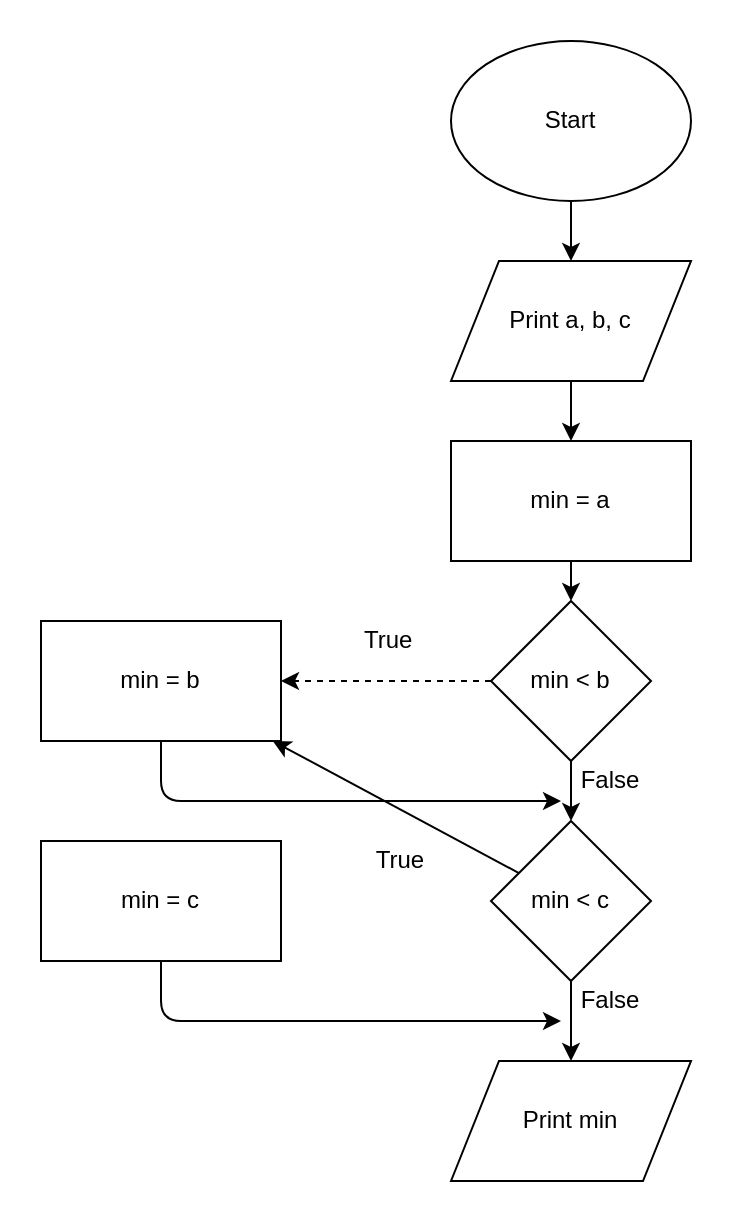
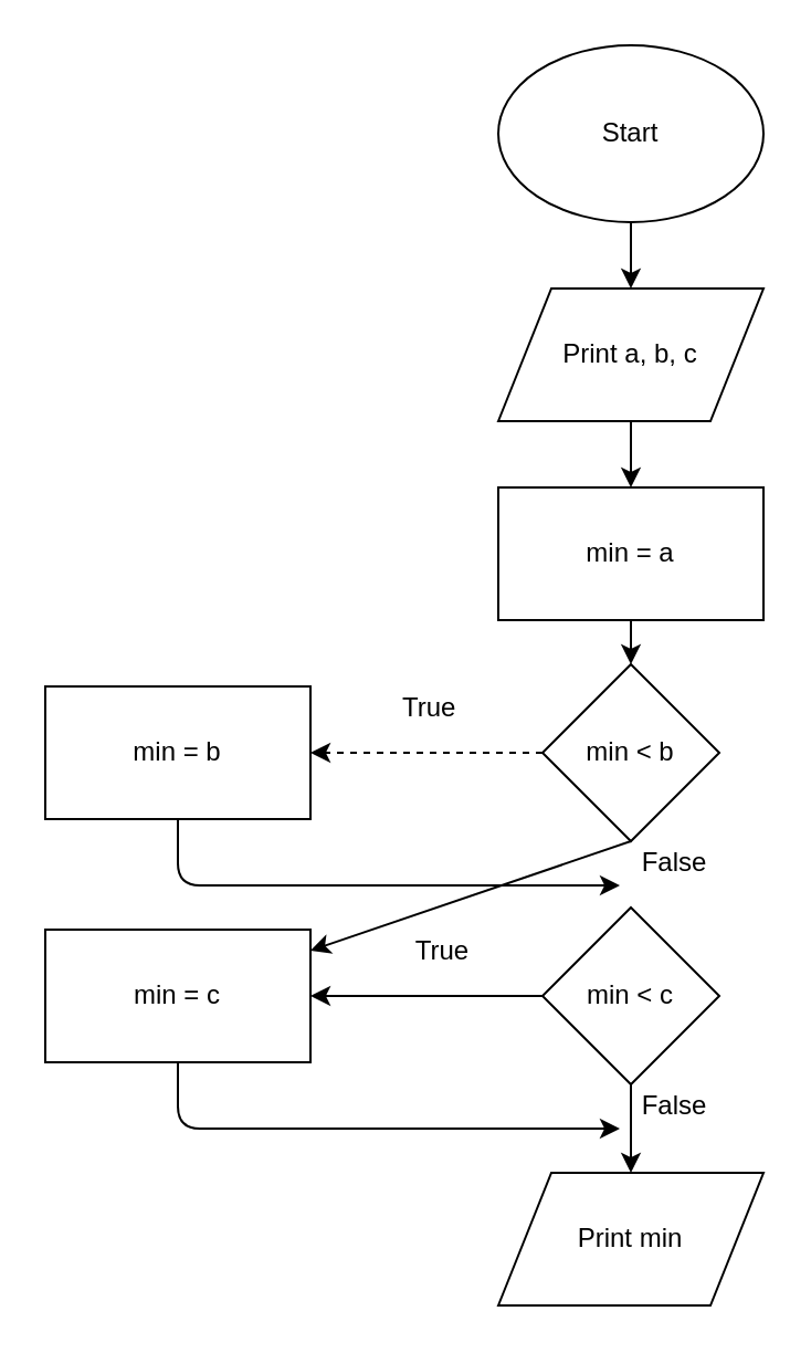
  <mxCell id="0" />
  <mxCell id="1" parent="0" />
  <mxCell id="2" value="Start" style="ellipse;whiteSpace=wrap;html=1;" parent="1" vertex="1"><mxGeometry x="225" y="20" width="120" height="80" as="geometry" /></mxCell>
  <mxCell id="3" value="Print a, b, c" style="shape=parallelogram;perimeter=parallelogramPerimeter;whiteSpace=wrap;html=1;" parent="1" vertex="1"><mxGeometry x="225" y="130" width="120" height="60" as="geometry" /></mxCell>
  <mxCell id="4" value="min = a" style="rounded=0;whiteSpace=wrap;html=1;" parent="1" vertex="1"><mxGeometry x="225" y="220" width="120" height="60" as="geometry" /></mxCell>
  <mxCell id="5" value="min &amp;lt; b" style="rhombus;whiteSpace=wrap;html=1;" parent="1" vertex="1"><mxGeometry x="245" y="300" width="80" height="80" as="geometry" /></mxCell>
  <mxCell id="6" value="min = b" style="rounded=0;whiteSpace=wrap;html=1;" parent="1" vertex="1"><mxGeometry x="20" y="310" width="120" height="60" as="geometry" /></mxCell>
  <mxCell id="7" value="min &amp;lt; c" style="rhombus;whiteSpace=wrap;html=1;" parent="1" vertex="1"><mxGeometry x="245" y="410" width="80" height="80" as="geometry" /></mxCell>
  <mxCell id="8" value="min = c" style="rounded=0;whiteSpace=wrap;html=1;" parent="1" vertex="1"><mxGeometry x="20" y="420" width="120" height="60" as="geometry" /></mxCell>
  <mxCell id="9" value="Print min" style="shape=parallelogram;perimeter=parallelogramPerimeter;whiteSpace=wrap;html=1;" parent="1" vertex="1"><mxGeometry x="225" y="530" width="120" height="60" as="geometry" /></mxCell>
  <mxCell id="10" value="" style="endArrow=classic;html=1;" parent="1" source="2" edge="1"><mxGeometry width="50" height="50" relative="1" as="geometry"><mxPoint x="285" y="150" as="sourcePoint" /><mxPoint x="285" y="130" as="targetPoint" /></mxGeometry></mxCell>
  <mxCell id="11" value="" style="endArrow=classic;html=1;" parent="1" source="3" edge="1"><mxGeometry width="50" height="50" relative="1" as="geometry"><mxPoint x="285" y="240" as="sourcePoint" /><mxPoint x="285" y="220" as="targetPoint" /></mxGeometry></mxCell>
  <mxCell id="12" value="" style="endArrow=classic;html=1;" parent="1" source="4" edge="1"><mxGeometry width="50" height="50" relative="1" as="geometry"><mxPoint x="285" y="330" as="sourcePoint" /><mxPoint x="285" y="300" as="targetPoint" /></mxGeometry></mxCell>
  <mxCell id="13" value="" style="endArrow=classic;html=1;entryX=1;entryY=0.5;entryDx=0;entryDy=0;dashed=1;" parent="1" source="5" target="6" edge="1"><mxGeometry width="50" height="50" relative="1" as="geometry"><mxPoint x="174.289" y="390" as="sourcePoint" /><mxPoint x="174.289" y="340" as="targetPoint" /></mxGeometry></mxCell>
  <mxCell id="14" value="" style="endArrow=classic;html=1;exitX=0.5;exitY=1;exitDx=0;exitDy=0;" parent="1" source="6" edge="1"><mxGeometry width="50" height="50" relative="1" as="geometry"><mxPoint x="20" y="430" as="sourcePoint" /><mxPoint x="280" y="400" as="targetPoint" /><Array as="points"><mxPoint x="80" y="400" /></Array></mxGeometry></mxCell>
  <mxCell id="15" value="True" style="text;html=1;resizable=0;points=[];autosize=1;align=left;verticalAlign=top;spacingTop=-4;" parent="1" vertex="1"><mxGeometry x="180" y="310" width="40" height="20" as="geometry" /></mxCell>
- <mxCell id="16" value="" style="endArrow=classic;html=1;exitX=0.5;exitY=1;exitDx=0;exitDy=0;entryX=0.5;entryY=0;entryDx=0;entryDy=0;" parent="1" source="5" target="7" edge="1"><mxGeometry width="50" height="50" relative="1" as="geometry"><mxPoint x="320" y="405" as="sourcePoint" /><mxPoint x="370" y="355" as="targetPoint" /></mxGeometry></mxCell>
+ <mxCell id="16" value="" style="endArrow=classic;html=1;exitX=0.5;exitY=1;exitDx=0;exitDy=0;" parent="1" source="5" target="8" edge="1"><mxGeometry width="50" height="50" relative="1" as="geometry"><mxPoint x="320" y="405" as="sourcePoint" /><mxPoint x="370" y="355" as="targetPoint" /></mxGeometry></mxCell>
  <mxCell id="17" value="" style="endArrow=classic;html=1;exitX=0.5;exitY=1;exitDx=0;exitDy=0;" parent="1" source="8" edge="1"><mxGeometry width="50" height="50" relative="1" as="geometry"><mxPoint x="80" y="530" as="sourcePoint" /><mxPoint x="280" y="510" as="targetPoint" /><Array as="points"><mxPoint x="80" y="510" /></Array></mxGeometry></mxCell>
- <mxCell id="18" value="" style="endArrow=classic;html=1;" parent="1" source="7" target="6" edge="1"><mxGeometry width="50" height="50" relative="1" as="geometry"><mxPoint x="174.289" y="500" as="sourcePoint" /><mxPoint x="174.289" y="450" as="targetPoint" /></mxGeometry></mxCell>
+ <mxCell id="18" value="" style="endArrow=classic;html=1;entryX=1;entryY=0.5;entryDx=0;entryDy=0;" parent="1" source="7" target="8" edge="1"><mxGeometry width="50" height="50" relative="1" as="geometry"><mxPoint x="174.289" y="500" as="sourcePoint" /><mxPoint x="174.289" y="450" as="targetPoint" /></mxGeometry></mxCell>
  <mxCell id="19" value="" style="endArrow=classic;html=1;" parent="1" source="7" edge="1"><mxGeometry width="50" height="50" relative="1" as="geometry"><mxPoint x="285" y="540" as="sourcePoint" /><mxPoint x="285" y="530" as="targetPoint" /></mxGeometry></mxCell>
  <mxCell id="20" value="False" style="text;html=1;strokeColor=none;fillColor=none;align=center;verticalAlign=middle;whiteSpace=wrap;rounded=0;" parent="1" vertex="1"><mxGeometry x="285" y="380" width="40" height="20" as="geometry" /></mxCell>
  <mxCell id="21" value="True" style="text;html=1;strokeColor=none;fillColor=none;align=center;verticalAlign=middle;whiteSpace=wrap;rounded=0;" parent="1" vertex="1"><mxGeometry x="180" y="420" width="40" height="20" as="geometry" /></mxCell>
  <mxCell id="22" value="False" style="text;html=1;strokeColor=none;fillColor=none;align=center;verticalAlign=middle;whiteSpace=wrap;rounded=0;" parent="1" vertex="1"><mxGeometry x="285" y="490" width="40" height="20" as="geometry" /></mxCell>
